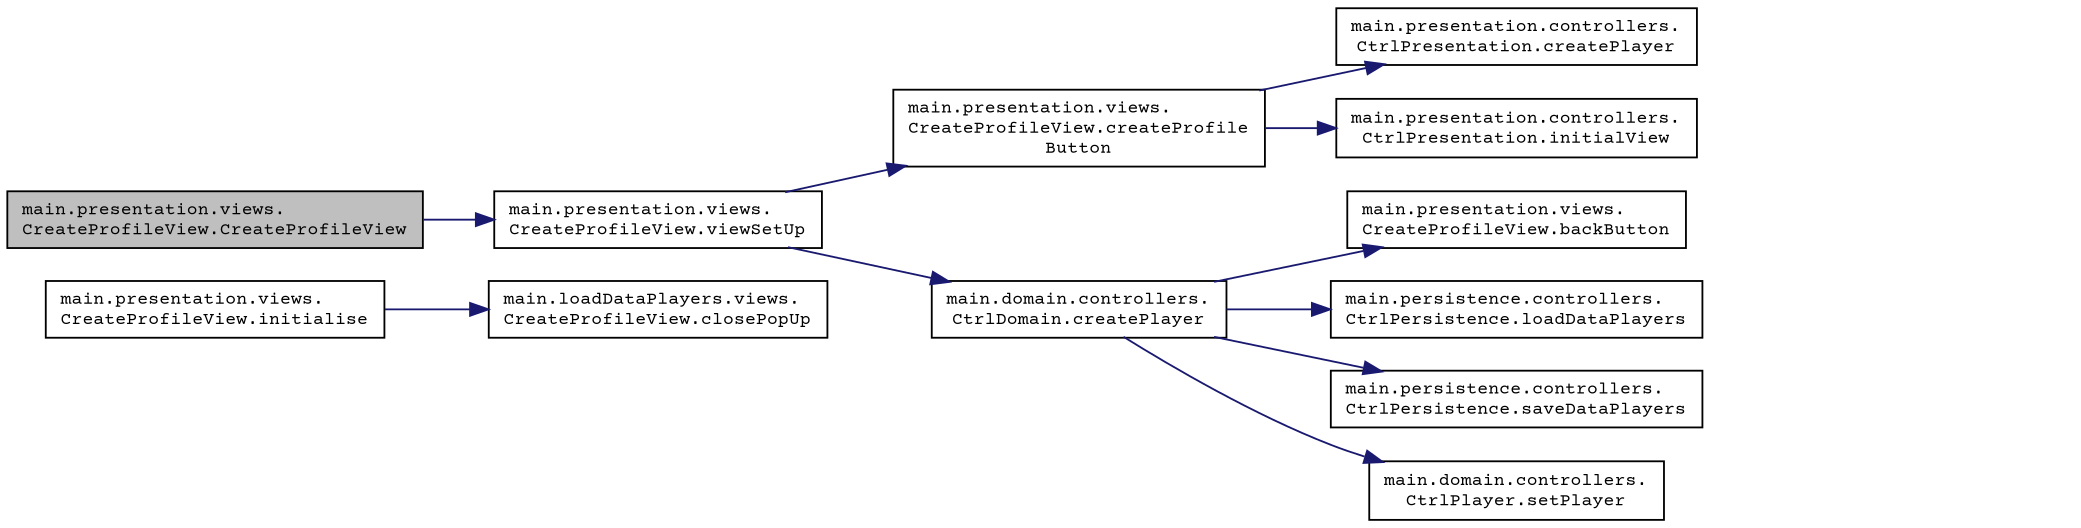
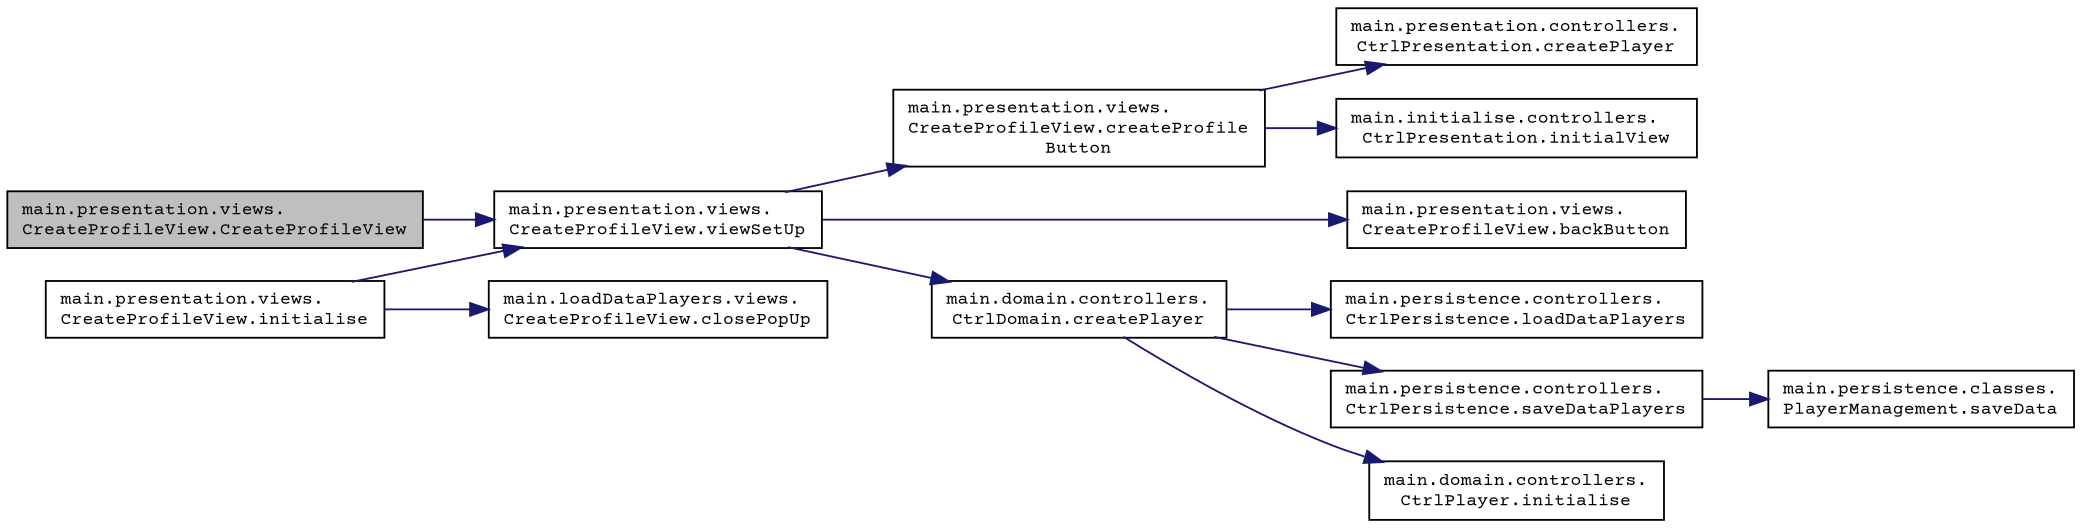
  digraph {
    fontname="Courier Prime"
    rankdir=LR
    node [color=black fillcolor=white fontname="Courier Prime" fontsize=10 shape=record style=filled]
    edge [color=midnightblue fontname="Courier Prime" fontsize=10 labelfontname=Helvetica labelfontsize=10 style=solid]
    n1 [fillcolor=grey75 fontcolor=black height=0.2 label="main.presentation.views.\lCreateProfileView.CreateProfileView" width=0.4]
    n2 [height=0.2 label="main.presentation.views.\lCreateProfileView.viewSetUp" width=0.4]
    n3 [height=0.2 label="main.presentation.views.\lCreateProfileView.initialise" width=0.4]
    n4 [height=0.2 label="main.loadDataPlayers.views.\lCreateProfileView.closePopUp" width=0.4]
    n5 [height=0.2 label="main.presentation.views.\lCreateProfileView.backButton" width=0.4]
    n6 [height=0.2 label="main.presentation.views.\lCreateProfileView.createProfile\lButton" width=0.4]
    n7 [height=0.2 label="main.domain.controllers.\lCtrlDomain.createPlayer" width=0.4]
    n8 [height=0.2 label="main.presentation.controllers.\lCtrlPresentation.createPlayer" width=0.4]
-   n9 [height=0.2 label="main.presentation.controllers.\lCtrlPresentation.initialView" width=0.4]
+   n9 [height=0.2 label="main.initialise.controllers.\lCtrlPresentation.initialView" width=0.4]
    n10 [height=0.2 label="main.persistence.controllers.\lCtrlPersistence.loadDataPlayers" width=0.4]
    n11 [height=0.2 label="main.persistence.controllers.\lCtrlPersistence.saveDataPlayers" width=0.4]
-   n12 [height=0.2 label="main.domain.controllers.\lCtrlPlayer.setPlayer" width=0.4]
+   n12 [height=0.2 label="main.domain.controllers.\lCtrlPlayer.initialise" width=0.4]
+   n13 [height=0.2 label="main.persistence.classes.\lPlayerManagement.saveData" width=0.4]
    n1 -> n2
-   n7 -> n5
+   n2 -> n5
    n2 -> n6
    n2 -> n7
+   n3 -> n2
    n3 -> n4
    n6 -> n8
    n6 -> n9
    n7 -> n10
    n7 -> n11
    n7 -> n12
+   n11 -> n13
  }
